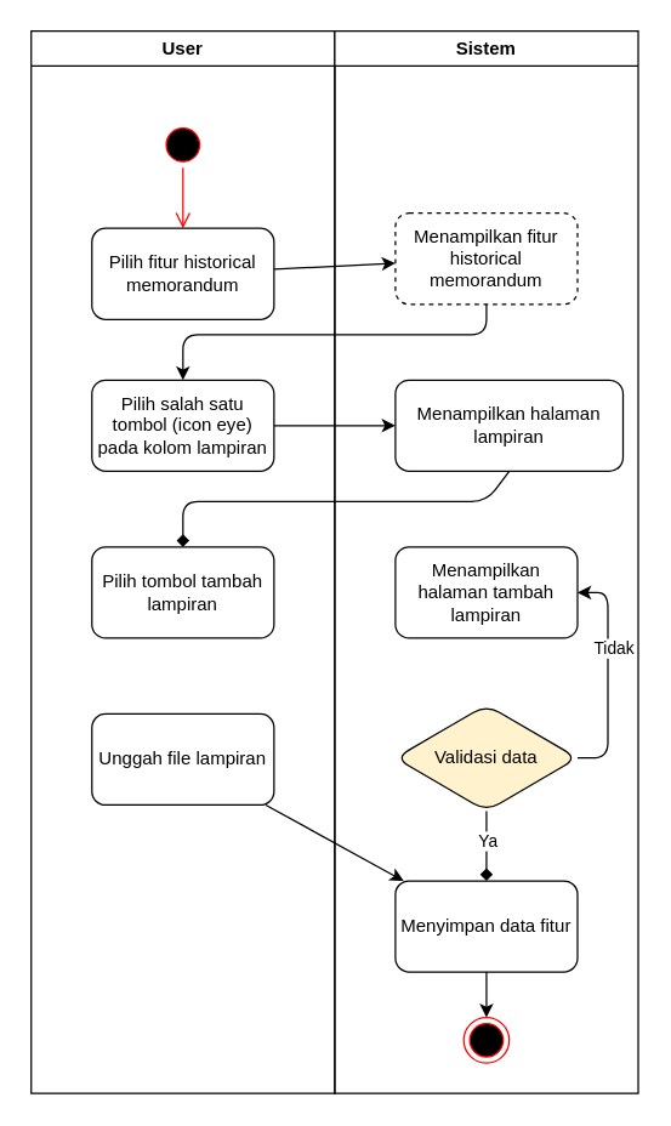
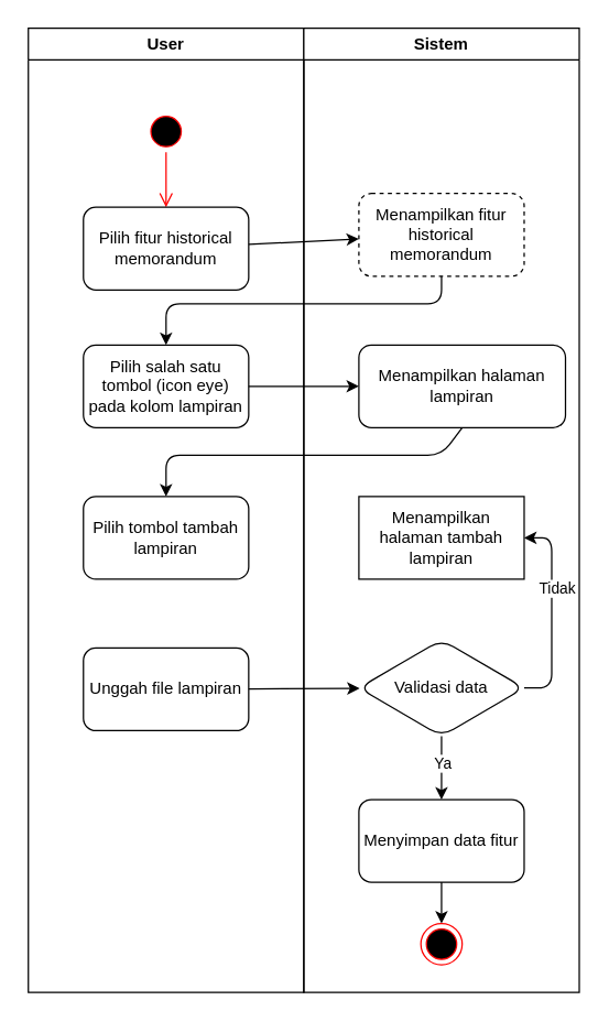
  <mxCell id="0" />
  <mxCell id="1" parent="0" />
  <mxCell id="2" value="User" style="swimlane;whiteSpace=wrap;html=1;" vertex="1" parent="1"><mxGeometry x="20" y="20" width="200" height="700" as="geometry" /></mxCell>
  <mxCell id="3" value="" style="ellipse;html=1;shape=startState;fillColor=#000000;strokeColor=#ff0000;" vertex="1" parent="2"><mxGeometry x="85" y="60" width="30" height="30" as="geometry" /></mxCell>
  <mxCell id="4" value="" style="edgeStyle=orthogonalEdgeStyle;html=1;verticalAlign=bottom;endArrow=open;endSize=8;strokeColor=#ff0000;" edge="1" parent="2" source="3" target="5"><mxGeometry relative="1" as="geometry"><mxPoint x="100" y="150" as="targetPoint" /></mxGeometry></mxCell>
  <mxCell id="5" value="Pilih fitur historical memorandum" style="rounded=1;whiteSpace=wrap;html=1;" vertex="1" parent="2"><mxGeometry x="40" y="130" width="120" height="60" as="geometry" /></mxCell>
  <mxCell id="6" value="Pilih salah satu tombol (icon eye) pada kolom lampiran" style="rounded=1;whiteSpace=wrap;html=1;" vertex="1" parent="2"><mxGeometry x="40" y="230" width="120" height="60" as="geometry" /></mxCell>
  <mxCell id="7" value="Pilih tombol tambah lampiran" style="rounded=1;whiteSpace=wrap;html=1;" vertex="1" parent="2"><mxGeometry x="40" y="340" width="120" height="60" as="geometry" /></mxCell>
  <mxCell id="8" value="Unggah file lampiran" style="rounded=1;whiteSpace=wrap;html=1;" vertex="1" parent="2"><mxGeometry x="40" y="450" width="120" height="60" as="geometry" /></mxCell>
  <mxCell id="9" value="Sistem" style="swimlane;whiteSpace=wrap;html=1;" vertex="1" parent="1"><mxGeometry x="220" y="20" width="200" height="700" as="geometry" /></mxCell>
  <mxCell id="10" value="Menampilkan fitur historical memorandum" style="rounded=1;whiteSpace=wrap;html=1;dashed=1;" vertex="1" parent="9"><mxGeometry x="40" y="120" width="120" height="60" as="geometry" /></mxCell>
  <mxCell id="11" value="Menampilkan halaman lampiran" style="rounded=1;whiteSpace=wrap;html=1;" vertex="1" parent="9"><mxGeometry x="40" y="230" width="150" height="60" as="geometry" /></mxCell>
- <mxCell id="12" value="Menampilkan halaman tambah lampiran" style="rounded=1;whiteSpace=wrap;html=1;" vertex="1" parent="9"><mxGeometry x="40" y="340" width="120" height="60" as="geometry" /></mxCell>
+ <mxCell id="12" value="Menampilkan halaman tambah lampiran" style="whiteSpace=wrap;html=1;rounded=0;" vertex="1" parent="9"><mxGeometry x="40" y="340" width="120" height="60" as="geometry" /></mxCell>
  <mxCell id="13" style="edgeStyle=none;html=1;entryX=1;entryY=0.5;entryDx=0;entryDy=0;" edge="1" parent="9" source="17" target="12"><mxGeometry relative="1" as="geometry"><Array as="points"><mxPoint x="180" y="479" /><mxPoint x="180" y="370" /></Array></mxGeometry></mxCell>
  <mxCell id="14" value="Tidak" style="edgeLabel;html=1;align=center;verticalAlign=middle;resizable=0;points=[];" vertex="1" connectable="0" parent="13"><mxGeometry x="0.244" y="-3" relative="1" as="geometry"><mxPoint as="offset" /></mxGeometry></mxCell>
- <mxCell id="15" value="" style="edgeStyle=none;html=1;endArrow=diamond;" edge="1" parent="9" source="17" target="19"><mxGeometry relative="1" as="geometry" /></mxCell>
+ <mxCell id="15" value="" style="edgeStyle=none;html=1;" edge="1" parent="9" source="17" target="19"><mxGeometry relative="1" as="geometry" /></mxCell>
  <mxCell id="16" value="Ya" style="edgeLabel;html=1;align=center;verticalAlign=middle;resizable=0;points=[];" vertex="1" connectable="0" parent="15"><mxGeometry x="-0.333" relative="1" as="geometry"><mxPoint y="4" as="offset" /></mxGeometry></mxCell>
- <mxCell id="17" value="Validasi data" style="rhombus;whiteSpace=wrap;html=1;rounded=1;fillColor=#fff2cc;" vertex="1" parent="9"><mxGeometry x="40" y="444" width="120" height="70" as="geometry" /></mxCell>
+ <mxCell id="17" value="Validasi data" style="rhombus;whiteSpace=wrap;html=1;rounded=1;" vertex="1" parent="9"><mxGeometry x="40" y="444" width="120" height="70" as="geometry" /></mxCell>
  <mxCell id="18" value="" style="edgeStyle=none;html=1;" edge="1" parent="9" source="19" target="20"><mxGeometry relative="1" as="geometry" /></mxCell>
  <mxCell id="19" value="Menyimpan data fitur" style="whiteSpace=wrap;html=1;rounded=1;" vertex="1" parent="9"><mxGeometry x="40" y="560" width="120" height="60" as="geometry" /></mxCell>
  <mxCell id="20" value="" style="ellipse;html=1;shape=endState;fillColor=#000000;strokeColor=#ff0000;" vertex="1" parent="9"><mxGeometry x="85" y="650" width="30" height="30" as="geometry" /></mxCell>
  <mxCell id="21" value="" style="edgeStyle=none;html=1;" edge="1" parent="1" source="5" target="10"><mxGeometry relative="1" as="geometry" /></mxCell>
  <mxCell id="22" value="" style="edgeStyle=none;html=1;entryX=0.5;entryY=0;entryDx=0;entryDy=0;exitX=0.5;exitY=1;exitDx=0;exitDy=0;" edge="1" parent="1" source="10" target="6"><mxGeometry relative="1" as="geometry"><Array as="points"><mxPoint x="320" y="220" /><mxPoint x="120" y="220" /></Array></mxGeometry></mxCell>
  <mxCell id="23" value="" style="edgeStyle=none;html=1;" edge="1" parent="1" source="6" target="11"><mxGeometry relative="1" as="geometry" /></mxCell>
- <mxCell id="24" style="edgeStyle=none;html=1;entryX=0.5;entryY=0;entryDx=0;entryDy=0;exitX=0.5;exitY=1;exitDx=0;exitDy=0;endArrow=diamond;" edge="1" parent="1" source="11" target="7"><mxGeometry relative="1" as="geometry"><Array as="points"><mxPoint x="320" y="330" /><mxPoint x="120" y="330" /></Array></mxGeometry></mxCell>
- <mxCell id="25" value="" style="edgeStyle=none;html=1;" edge="1" parent="1" source="8" target="19"><mxGeometry relative="1" as="geometry" /></mxCell>
+ <mxCell id="24" style="edgeStyle=none;html=1;entryX=0.5;entryY=0;entryDx=0;entryDy=0;exitX=0.5;exitY=1;exitDx=0;exitDy=0;" edge="1" parent="1" source="11" target="7"><mxGeometry relative="1" as="geometry"><Array as="points"><mxPoint x="320" y="330" /><mxPoint x="120" y="330" /></Array></mxGeometry></mxCell>
+ <mxCell id="25" value="" style="edgeStyle=none;html=1;" edge="1" parent="1" source="8" target="17"><mxGeometry relative="1" as="geometry" /></mxCell>
